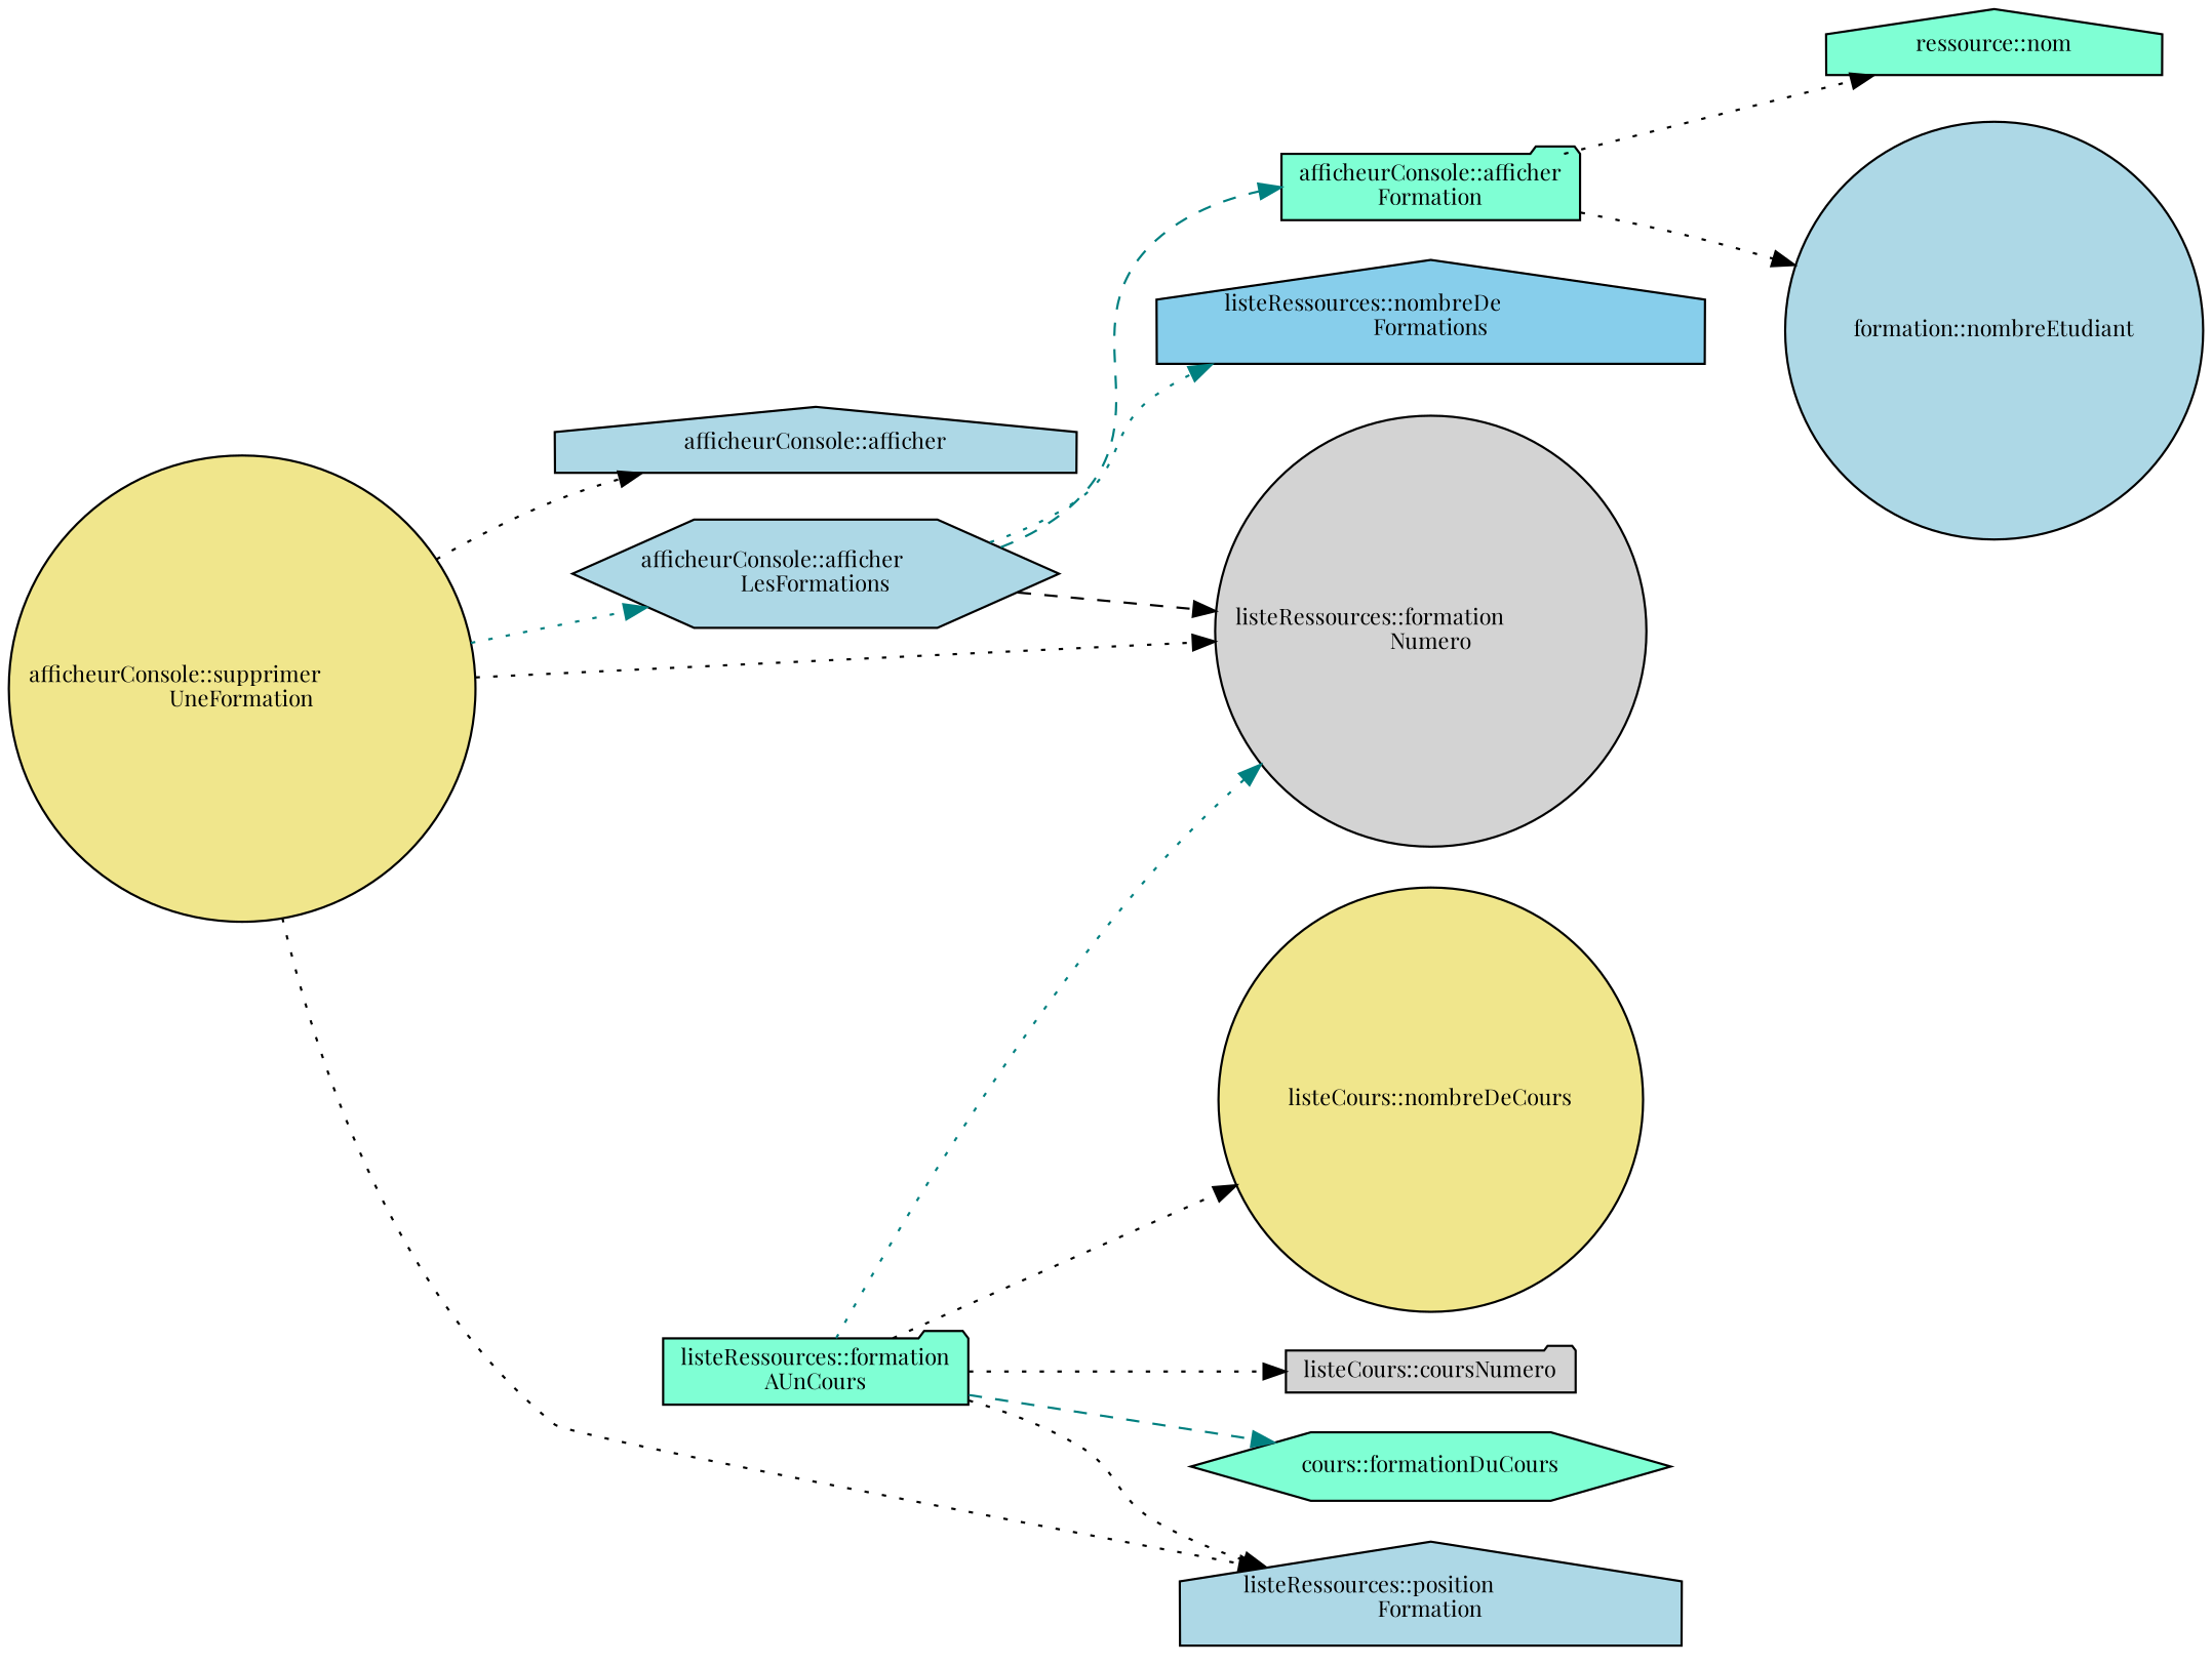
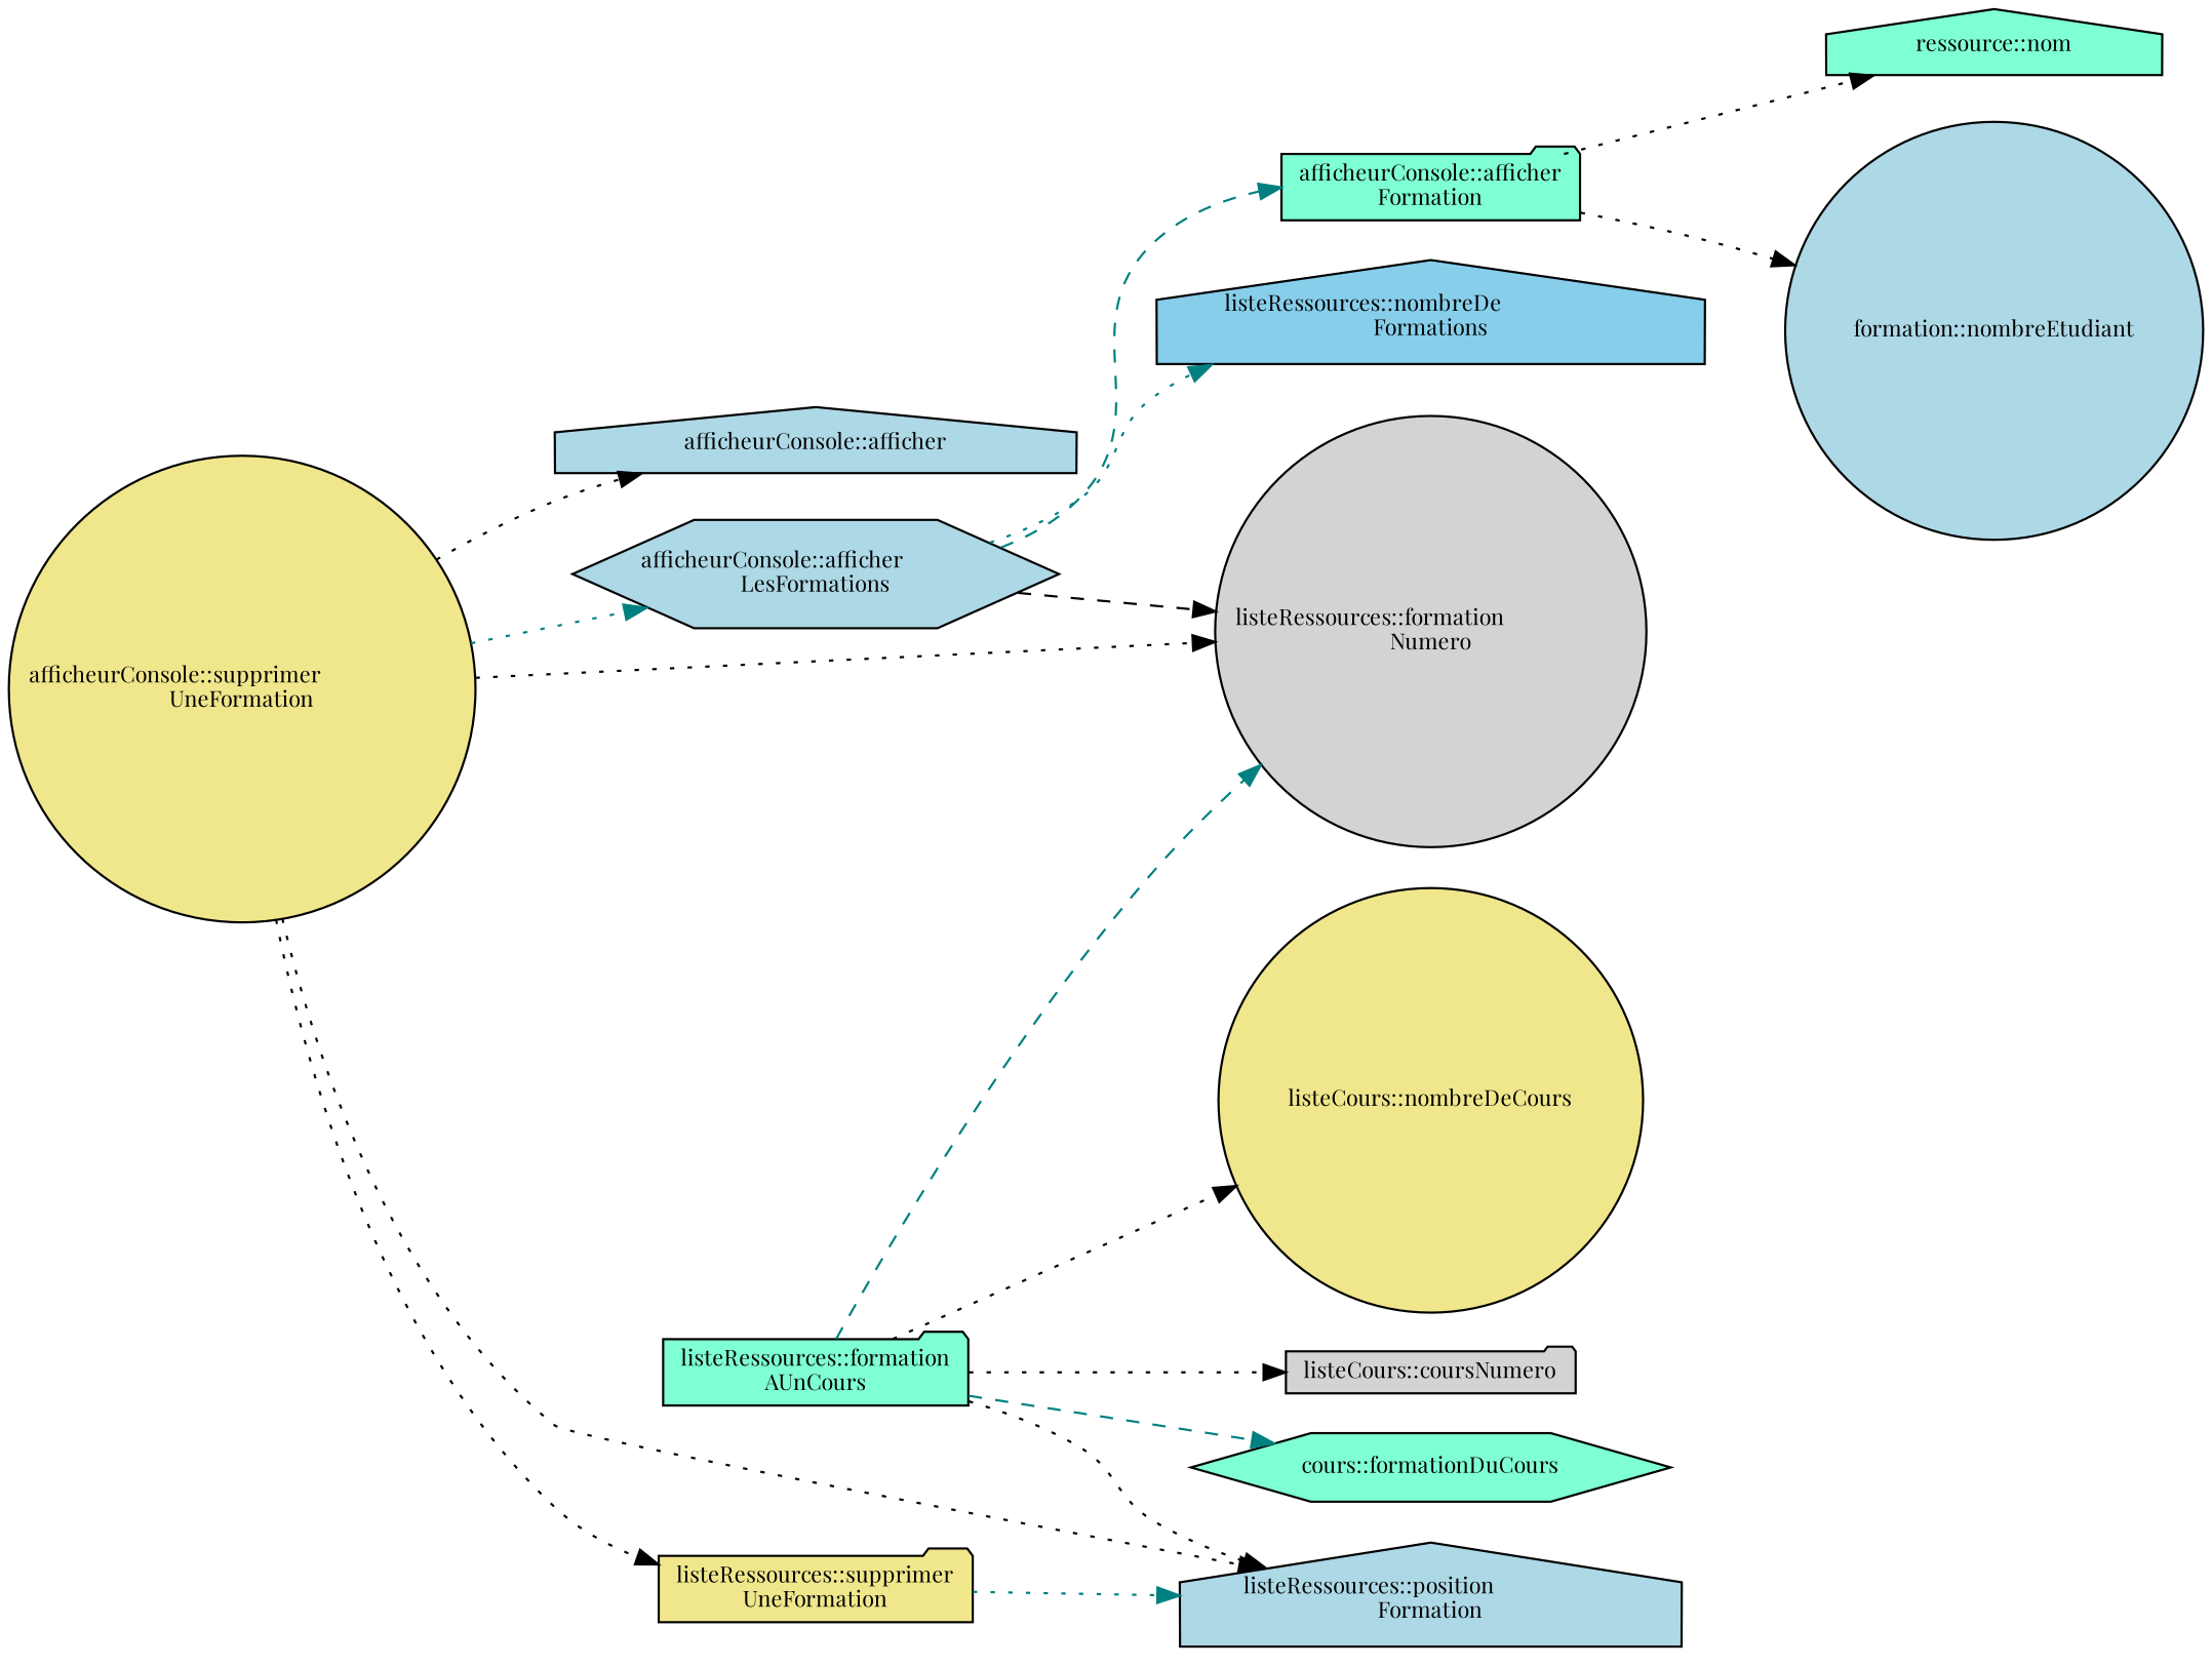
  digraph {
    fontname="Playfair Display"
    rankdir=LR
    node [color=black fillcolor=lightblue fontname="Playfair Display" fontsize=10 shape=circle style=filled]
    edge [color=black fontname="Playfair Display" fontsize=10 labelfontname=Helvetica labelfontsize=10 style=dotted]
    n1 [fillcolor=khaki fontcolor=black height=0.2 label="afficheurConsole::supprimer\lUneFormation" width=0.4]
    n2 [height=0.2 label="afficheurConsole::afficher\lLesFormations" shape=hexagon width=0.4]
    n3 [height=0.2 label="afficheurConsole::afficher" shape=house width=0.4]
    n4 [height=0.2 label="listeRessources::position\lFormation" shape=house width=0.4]
+   n5 [fillcolor=khaki height=0.2 label="listeRessources::supprimer\lUneFormation" shape=folder width=0.4]
    n6 [fillcolor=lightgrey height=0.2 label="listeRessources::formation\lNumero" width=0.4]
    n7 [fillcolor=skyblue height=0.2 label="listeRessources::nombreDe\lFormations" shape=house width=0.4]
    n8 [fillcolor=aquamarine height=0.2 label="afficheurConsole::afficher\lFormation" shape=folder width=0.4]
    n9 [fillcolor=aquamarine height=0.2 label="listeRessources::formation\lAUnCours" shape=folder width=0.4]
    n10 [fillcolor=khaki height=0.2 label="listeCours::nombreDeCours" width=0.4]
    n11 [fillcolor=lightgrey height=0.2 label="listeCours::coursNumero" shape=folder width=0.4]
    n12 [fillcolor=aquamarine height=0.2 label="cours::formationDuCours" shape=hexagon width=0.4]
    n13 [fillcolor=aquamarine height=0.2 label="ressource::nom" shape=house width=0.4]
    n14 [height=0.2 label="formation::nombreEtudiant" width=0.4]
    n1 -> n2 [color=teal]
    n1 -> n3
    n1 -> n4
+   n1 -> n5
    n1 -> n6
    n2 -> n6 [style=dashed]
    n2 -> n7 [color=teal]
    n2 -> n8 [color=teal style=dashed]
+   n5 -> n4 [color=teal]
    n8 -> n13
    n8 -> n14
    n9 -> n4
-   n9 -> n6 [color=teal]
+   n9 -> n6 [color=teal style=dashed]
    n9 -> n10
    n9 -> n11
    n9 -> n12 [color=teal style=dashed]
  }
